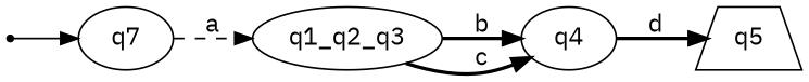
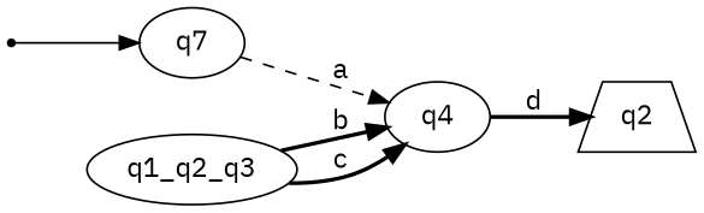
  digraph {
    fontname="IBM Plex Mono"
    rankdir=LR
    node [fontname="IBM Plex Mono" shape=ellipse]
    edge [fontname="IBM Plex Mono" style=bold]
    start [shape=point]
    n2 [label=q7]
    q1_q2_q3
-   q5 [shape=trapezium]
+   q5 [shape=trapezium label=q2]
    q4
    start -> n2 [style=solid]
-   n2 -> q1_q2_q3 [label=a style=dashed]
+   n2 -> q4 [label=a style=dashed]
    q1_q2_q3 -> q4 [label=b]
    q1_q2_q3 -> q4 [label=c]
    q4 -> q5 [label=d]
  }
